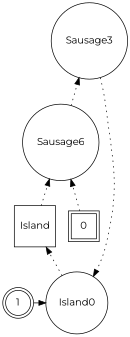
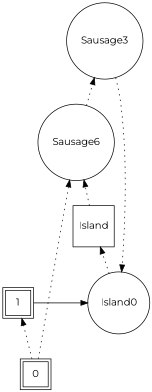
  digraph {
    fontname=Montserrat
    rankdir=BT
    node [fontname=Montserrat shape=square]
    edge [fontname=Montserrat style=dotted]
-   n1 [label=1 peripheries=2 shape=circle]
+   n1 [label=1 peripheries=2]
    n2 [label=Island0 shape=circle]
    Island
    n4 [label=0 peripheries=2]
    n5 [label=Sausage6 shape=circle]
    n6 [label=Sausage3 shape=circle]
    subgraph sub_1 {
      rank=same
      n1
      n2
    }
    n1 -> n2 [constraint=false style=""]
    n2 -> Island
    Island -> n5
+   n4 -> n1
    n4 -> n5
    n5 -> n6
    n6 -> n2
  }
